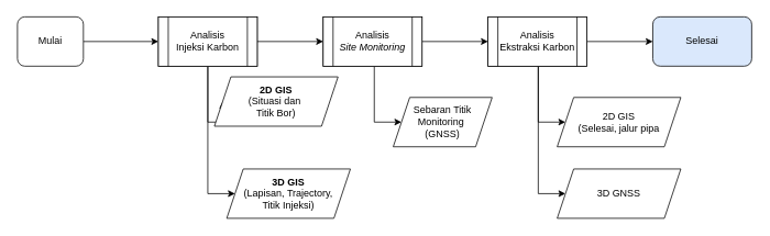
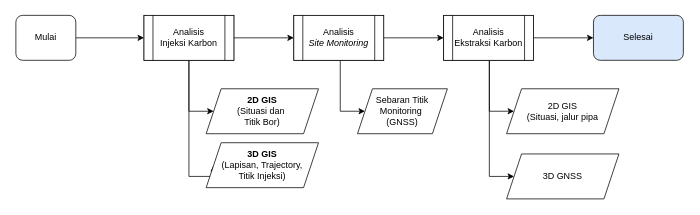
  <mxCell id="0" />
  <mxCell id="1" parent="0" />
  <mxCell id="2" style="edgeStyle=orthogonalEdgeStyle;rounded=0;orthogonalLoop=1;jettySize=auto;html=1;entryX=0;entryY=0.5;entryDx=0;entryDy=0;" edge="1" parent="1" source="3" target="7"><mxGeometry relative="1" as="geometry" /></mxCell>
  <mxCell id="3" value="Mulai" style="rounded=1;whiteSpace=wrap;html=1;" vertex="1" parent="1"><mxGeometry x="20" y="20" width="80" height="60" as="geometry" /></mxCell>
  <mxCell id="4" value="" style="edgeStyle=orthogonalEdgeStyle;rounded=0;orthogonalLoop=1;jettySize=auto;html=1;" edge="1" parent="1" source="7" target="9"><mxGeometry relative="1" as="geometry" /></mxCell>
  <mxCell id="5" style="edgeStyle=orthogonalEdgeStyle;rounded=0;orthogonalLoop=1;jettySize=auto;html=1;entryX=0;entryY=0.5;entryDx=0;entryDy=0;" edge="1" parent="1" source="7" target="12"><mxGeometry relative="1" as="geometry"><Array as="points"><mxPoint x="251" y="148" /></Array></mxGeometry></mxCell>
  <mxCell id="6" style="edgeStyle=orthogonalEdgeStyle;rounded=0;orthogonalLoop=1;jettySize=auto;html=1;entryX=0;entryY=0.5;entryDx=0;entryDy=0;" edge="1" parent="1" source="7" target="13"><mxGeometry relative="1" as="geometry"><Array as="points"><mxPoint x="251" y="235" /></Array></mxGeometry></mxCell>
  <mxCell id="7" value="Analisis&lt;br&gt;&lt;div&gt;Injeksi Karbon&lt;/div&gt;" style="rounded=0;whiteSpace=wrap;html=1;" vertex="1" parent="1"><mxGeometry x="191" y="20" width="120" height="60" as="geometry" /></mxCell>
  <mxCell id="8" value="" style="edgeStyle=orthogonalEdgeStyle;rounded=0;orthogonalLoop=1;jettySize=auto;html=1;" edge="1" parent="1" source="9" target="11"><mxGeometry relative="1" as="geometry" /></mxCell>
  <mxCell id="9" value="Analisis&lt;div&gt;&lt;i&gt;Site Monitoring&lt;/i&gt;&lt;/div&gt;" style="rounded=0;whiteSpace=wrap;html=1;" vertex="1" parent="1"><mxGeometry x="391" y="20" width="120" height="60" as="geometry" /></mxCell>
  <mxCell id="10" style="edgeStyle=orthogonalEdgeStyle;rounded=0;orthogonalLoop=1;jettySize=auto;html=1;entryX=0;entryY=0.5;entryDx=0;entryDy=0;" edge="1" parent="1" source="11" target="20"><mxGeometry relative="1" as="geometry" /></mxCell>
  <mxCell id="11" value="Analisis&lt;div&gt;Ekstraksi dan Transportasi Karbon&lt;/div&gt;" style="rounded=0;whiteSpace=wrap;html=1;" vertex="1" parent="1"><mxGeometry x="591" y="20" width="120" height="60" as="geometry" /></mxCell>
- <mxCell id="12" value="&lt;b&gt;2D GIS&lt;/b&gt;&lt;div&gt;(Situasi dan&amp;nbsp;&lt;/div&gt;&lt;div&gt;&lt;span style=&quot;background-color: initial;&quot;&gt;Titik Bor)&lt;/span&gt;&lt;/div&gt;" style="shape=parallelogram;perimeter=parallelogramPerimeter;whiteSpace=wrap;html=1;fixedSize=1;" vertex="1" parent="1"><mxGeometry x="259" y="93" width="150" height="60" as="geometry" /></mxCell>
- <mxCell id="13" value="&lt;b&gt;3D GIS&lt;/b&gt;&lt;div&gt;(Lapisan, Trajectory,&lt;/div&gt;&lt;div&gt;Titik Injeksi)&lt;/div&gt;" style="shape=parallelogram;perimeter=parallelogramPerimeter;whiteSpace=wrap;html=1;fixedSize=1;" vertex="1" parent="1"><mxGeometry x="274" y="205" width="150" height="60" as="geometry" /></mxCell>
+ <mxCell id="12" value="&lt;b&gt;2D GIS&lt;/b&gt;&lt;div&gt;(Situasi dan&amp;nbsp;&lt;/div&gt;&lt;div&gt;&lt;span style=&quot;background-color: initial;&quot;&gt;Titik Bor)&lt;/span&gt;&lt;/div&gt;" style="shape=parallelogram;perimeter=parallelogramPerimeter;whiteSpace=wrap;html=1;fixedSize=1;" vertex="1" parent="1"><mxGeometry x="274" y="118" width="150" height="60" as="geometry" /></mxCell>
+ <mxCell id="13" value="&lt;b&gt;3D GIS&lt;/b&gt;&lt;div&gt;(Lapisan, Trajectory,&lt;/div&gt;&lt;div&gt;Titik Injeksi)&lt;/div&gt;" style="shape=parallelogram;perimeter=parallelogramPerimeter;whiteSpace=wrap;html=1;fixedSize=1;" vertex="1" parent="1"><mxGeometry x="274" y="190" width="150" height="60" as="geometry" /></mxCell>
  <mxCell id="14" style="edgeStyle=orthogonalEdgeStyle;rounded=0;orthogonalLoop=1;jettySize=auto;html=1;entryX=0;entryY=0.5;entryDx=0;entryDy=0;" edge="1" target="15" parent="1"><mxGeometry relative="1" as="geometry"><mxPoint x="453" y="80" as="sourcePoint" /><Array as="points"><mxPoint x="453" y="148" /></Array></mxGeometry></mxCell>
  <mxCell id="15" value="Sebaran Titik Monitoring&amp;nbsp;&lt;div&gt;(GNSS)&lt;/div&gt;" style="shape=parallelogram;perimeter=parallelogramPerimeter;whiteSpace=wrap;html=1;fixedSize=1;" vertex="1" parent="1"><mxGeometry x="476" y="118" width="120" height="60" as="geometry" /></mxCell>
  <mxCell id="16" style="edgeStyle=orthogonalEdgeStyle;rounded=0;orthogonalLoop=1;jettySize=auto;html=1;entryX=0;entryY=0.5;entryDx=0;entryDy=0;" edge="1" target="18" parent="1"><mxGeometry relative="1" as="geometry"><mxPoint x="652" y="80" as="sourcePoint" /><Array as="points"><mxPoint x="652" y="148" /></Array></mxGeometry></mxCell>
  <mxCell id="17" style="edgeStyle=orthogonalEdgeStyle;rounded=0;orthogonalLoop=1;jettySize=auto;html=1;entryX=0;entryY=0.5;entryDx=0;entryDy=0;" edge="1" target="19" parent="1"><mxGeometry relative="1" as="geometry"><mxPoint x="652" y="80" as="sourcePoint" /><Array as="points"><mxPoint x="652" y="235" /></Array></mxGeometry></mxCell>
- <mxCell id="18" value="2D GIS&lt;div&gt;(Selesai, jalur pipa&lt;/div&gt;" style="shape=parallelogram;perimeter=parallelogramPerimeter;whiteSpace=wrap;html=1;fixedSize=1;" vertex="1" parent="1"><mxGeometry x="675" y="118" width="150" height="60" as="geometry" /></mxCell>
+ <mxCell id="18" value="2D GIS&lt;div&gt;(Situasi, jalur pipa&lt;/div&gt;" style="shape=parallelogram;perimeter=parallelogramPerimeter;whiteSpace=wrap;html=1;fixedSize=1;" vertex="1" parent="1"><mxGeometry x="675" y="118" width="150" height="60" as="geometry" /></mxCell>
  <mxCell id="19" value="3D GNSS" style="shape=parallelogram;perimeter=parallelogramPerimeter;whiteSpace=wrap;html=1;fixedSize=1;" vertex="1" parent="1"><mxGeometry x="675" y="205" width="150" height="60" as="geometry" /></mxCell>
  <mxCell id="20" value="Selesai" style="rounded=1;whiteSpace=wrap;html=1;fillColor=#dae8fc;" vertex="1" parent="1"><mxGeometry x="791" y="20" width="120" height="60" as="geometry" /></mxCell>
  <mxCell id="21" value="Analisis&lt;div&gt;Injeksi Karbon&lt;/div&gt;" style="shape=process;whiteSpace=wrap;html=1;backgroundOutline=1;" vertex="1" parent="1"><mxGeometry x="191" y="20" width="120" height="60" as="geometry" /></mxCell>
  <mxCell id="22" value="Analisis&lt;div&gt;&lt;i&gt;Site Monitoring&lt;/i&gt;&lt;/div&gt;" style="shape=process;whiteSpace=wrap;html=1;backgroundOutline=1;" vertex="1" parent="1"><mxGeometry x="391" y="20" width="120" height="60" as="geometry" /></mxCell>
  <mxCell id="23" value="Analisis&lt;div&gt;Ekstraksi Karbon&lt;/div&gt;" style="shape=process;whiteSpace=wrap;html=1;backgroundOutline=1;" vertex="1" parent="1"><mxGeometry x="591" y="20" width="120" height="60" as="geometry" /></mxCell>
